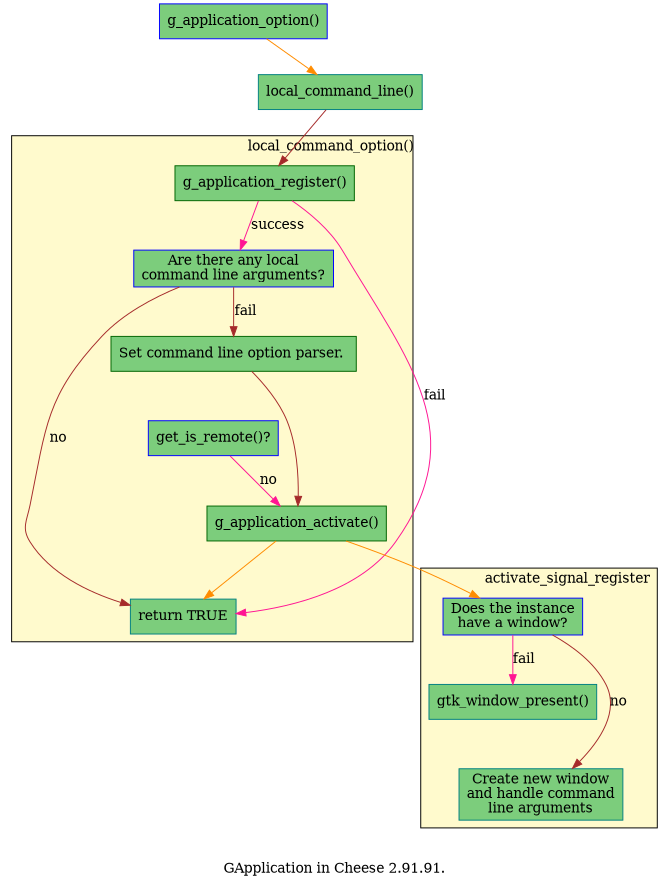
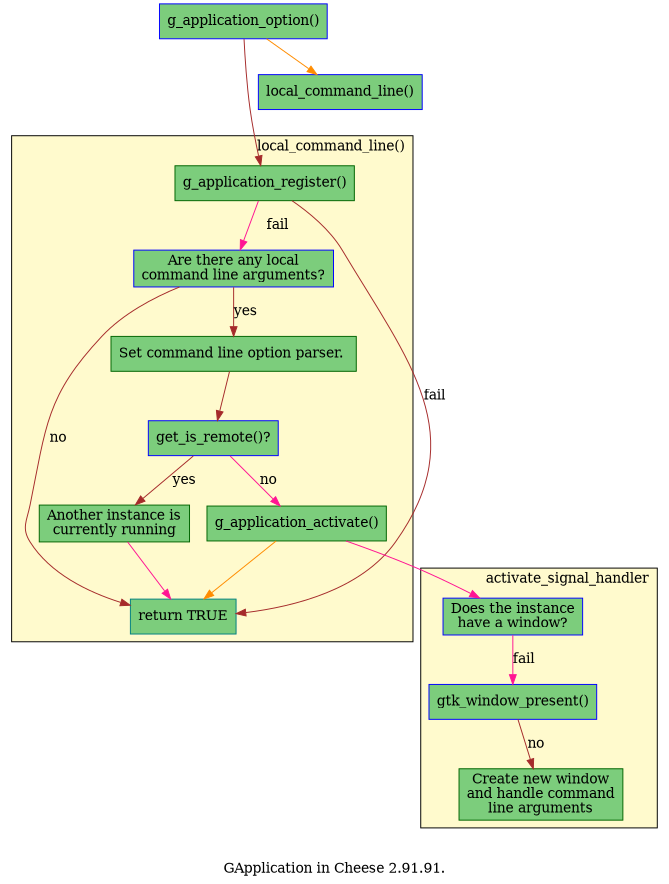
  digraph {
    label="GApplication in Cheese 2.91.91."
    node [color=darkgreen fillcolor=PaleGreen3 shape=box style=filled]
    edge [color=deeppink]
    n1 [label="g_application_register()"]
    n2 [color=blue label="Are there any local\ncommand line arguments?"]
    n3 [color=teal label="return TRUE"]
    n4 [label="g_application_activate()"]
    n5 [label="Set command line option parser. "]
    n6 [color=blue label="get_is_remote()?"]
+   n7 [label="Another instance is\ncurrently running"]
    n8 [color=blue label="Does the instance\nhave a window?"]
-   n9 [color=teal label="gtk_window_present()"]
-   n10 [color=teal label="Create new window\nand handle command\nline arguments"]
+   n9 [color=blue label="gtk_window_present()"]
+   n10 [label="Create new window\nand handle command\nline arguments"]
    n11 [color=blue label="g_application_option()"]
-   n12 [color=teal label="local_command_line()"]
+   n12 [color=blue label="local_command_line()"]
    subgraph cluster_1 {
      fillcolor=LemonChiffon1
-     label="local_command_option()"
+     label="local_command_line()"
      labeljust=r
      style=filled
      n1
      n2
      n3
      n4
      n5
      n6
+     n7
    }
    subgraph cluster_2 {
      fillcolor=LemonChiffon1
-     label=activate_signal_register
+     label=activate_signal_handler
      labeljust=r
      style=filled
      n8
      n9
      n10
    }
-   n1 -> n2 [label=success]
-   n1 -> n3 [label=fail]
+   n1 -> n2 [label=fail]
+   n1 -> n3 [color=brown label=fail]
    n2 -> n3 [color=brown label=no]
-   n2 -> n5 [color=brown label=fail]
+   n2 -> n5 [color=brown label=yes]
    n4 -> n3 [color=darkorange]
-   n4 -> n8 [color=darkorange]
-   n5 -> n4 [color=brown]
+   n4 -> n8
+   n5 -> n6 [color=brown]
    n6 -> n4 [label=no]
+   n6 -> n7 [color=brown label=yes]
+   n7 -> n3
    n8 -> n9 [label=fail]
-   n8 -> n10 [color=brown label=no]
+   n9 -> n10 [color=brown label=no]
    n11 -> n12 [color=darkorange]
-   n12 -> n1 [color=brown]
+   n11 -> n1 [color=brown]
  }
